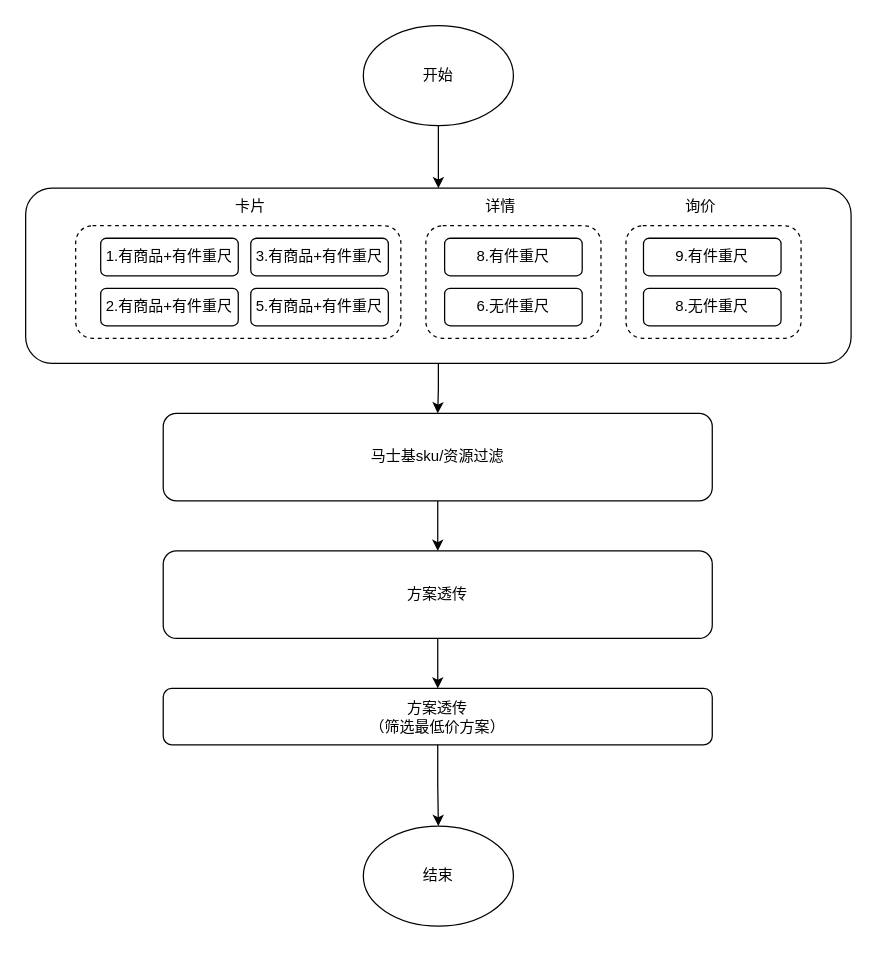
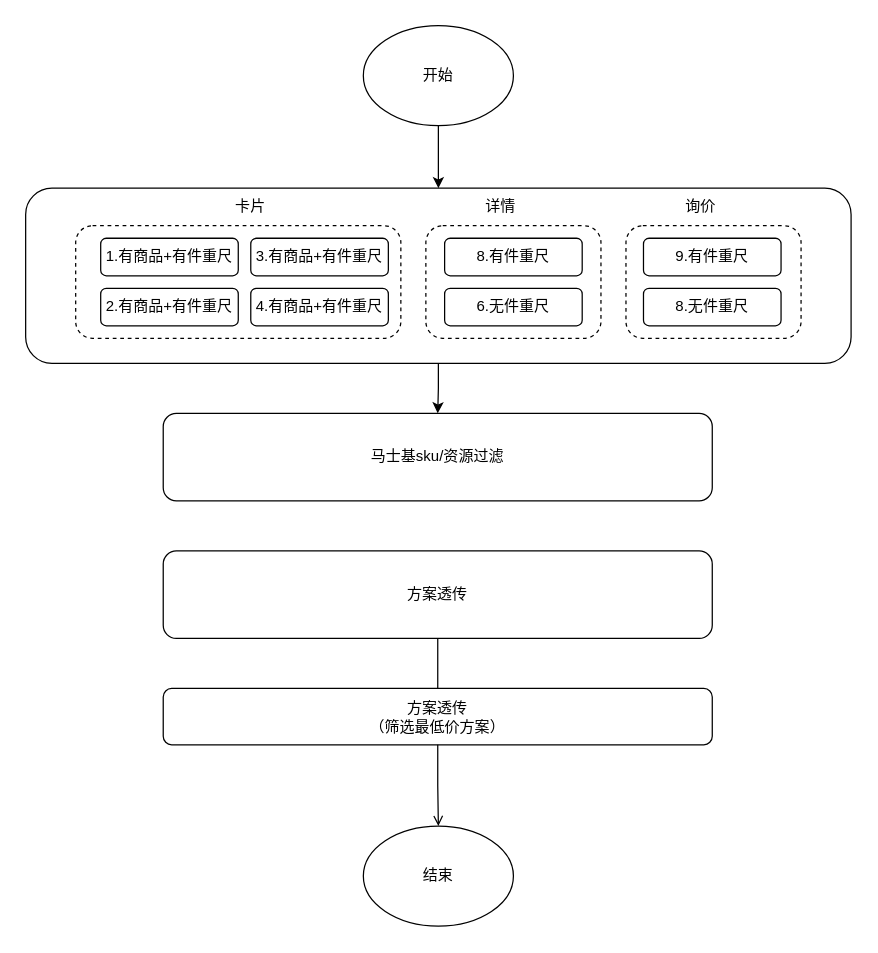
  <mxCell id="0" />
  <mxCell id="1" parent="0" />
  <mxCell id="2" value="" style="rounded=1;whiteSpace=wrap;html=1;fillColor=none;dashed=1;" vertex="1" parent="1"><mxGeometry x="340" y="180" width="140" height="90" as="geometry" /></mxCell>
  <mxCell id="3" value="" style="rounded=1;whiteSpace=wrap;html=1;fillColor=none;dashed=1;" vertex="1" parent="1"><mxGeometry x="500" y="180" width="140" height="90" as="geometry" /></mxCell>
  <mxCell id="4" value="&lt;div class=&quot;lake-content&quot;&gt;&lt;span class=&quot;ne-text&quot;&gt;1.有商品+有件重尺&lt;/span&gt;&lt;/div&gt;" style="rounded=1;whiteSpace=wrap;html=1;fillColor=none;" vertex="1" parent="1"><mxGeometry x="80" y="190" width="110" height="30" as="geometry" /></mxCell>
  <mxCell id="5" value="&lt;div class=&quot;lake-content&quot;&gt;&lt;span class=&quot;ne-text&quot;&gt;2.有商品+有件重尺&lt;/span&gt;&lt;/div&gt;" style="rounded=1;whiteSpace=wrap;html=1;fillColor=none;" vertex="1" parent="1"><mxGeometry x="80" y="230" width="110" height="30" as="geometry" /></mxCell>
  <mxCell id="6" value="&lt;div class=&quot;lake-content&quot;&gt;&lt;span class=&quot;ne-text&quot;&gt;3.有商品+有件重尺&lt;/span&gt;&lt;/div&gt;" style="rounded=1;whiteSpace=wrap;html=1;fillColor=none;" vertex="1" parent="1"><mxGeometry x="200" y="190" width="110" height="30" as="geometry" /></mxCell>
- <mxCell id="7" value="&lt;div class=&quot;lake-content&quot;&gt;&lt;span class=&quot;ne-text&quot;&gt;5.有商品+有件重尺&lt;/span&gt;&lt;/div&gt;" style="rounded=1;whiteSpace=wrap;html=1;fillColor=none;" vertex="1" parent="1"><mxGeometry x="200" y="230" width="110" height="30" as="geometry" /></mxCell>
+ <mxCell id="7" value="&lt;div class=&quot;lake-content&quot;&gt;&lt;span class=&quot;ne-text&quot;&gt;4.有商品+有件重尺&lt;/span&gt;&lt;/div&gt;" style="rounded=1;whiteSpace=wrap;html=1;fillColor=none;" vertex="1" parent="1"><mxGeometry x="200" y="230" width="110" height="30" as="geometry" /></mxCell>
  <mxCell id="8" value="&lt;div class=&quot;lake-content&quot;&gt;&lt;span class=&quot;ne-text&quot;&gt;8.有件重尺&lt;/span&gt;&lt;/div&gt;" style="rounded=1;whiteSpace=wrap;html=1;fillColor=none;" vertex="1" parent="1"><mxGeometry x="355" y="190" width="110" height="30" as="geometry" /></mxCell>
  <mxCell id="9" value="&lt;div class=&quot;lake-content&quot;&gt;&lt;span class=&quot;ne-text&quot;&gt;6.无件重尺&lt;/span&gt;&lt;/div&gt;" style="rounded=1;whiteSpace=wrap;html=1;fillColor=none;" vertex="1" parent="1"><mxGeometry x="355" y="230" width="110" height="30" as="geometry" /></mxCell>
  <mxCell id="10" value="&lt;div class=&quot;lake-content&quot;&gt;&lt;span class=&quot;ne-text&quot;&gt;9.有件重尺&lt;/span&gt;&lt;/div&gt;" style="rounded=1;whiteSpace=wrap;html=1;fillColor=none;" vertex="1" parent="1"><mxGeometry x="514" y="190" width="110" height="30" as="geometry" /></mxCell>
  <mxCell id="11" value="&lt;div class=&quot;lake-content&quot;&gt;&lt;span class=&quot;ne-text&quot;&gt;8.无件重尺&lt;/span&gt;&lt;/div&gt;" style="rounded=1;whiteSpace=wrap;html=1;fillColor=none;" vertex="1" parent="1"><mxGeometry x="514" y="230" width="110" height="30" as="geometry" /></mxCell>
  <mxCell id="12" value="" style="rounded=1;whiteSpace=wrap;html=1;fillColor=none;dashed=1;" vertex="1" parent="1"><mxGeometry x="60" y="180" width="260" height="90" as="geometry" /></mxCell>
  <mxCell id="13" value="卡片" style="text;html=1;align=center;verticalAlign=middle;whiteSpace=wrap;rounded=0;" vertex="1" parent="1"><mxGeometry x="170" y="150" width="60" height="30" as="geometry" /></mxCell>
  <mxCell id="14" value="详情" style="text;html=1;align=center;verticalAlign=middle;whiteSpace=wrap;rounded=0;" vertex="1" parent="1"><mxGeometry x="370" y="150" width="60" height="30" as="geometry" /></mxCell>
  <mxCell id="15" value="询价" style="text;html=1;align=center;verticalAlign=middle;whiteSpace=wrap;rounded=0;" vertex="1" parent="1"><mxGeometry x="530" y="150" width="60" height="30" as="geometry" /></mxCell>
  <mxCell id="16" style="edgeStyle=orthogonalEdgeStyle;rounded=0;orthogonalLoop=1;jettySize=auto;html=1;exitX=0.5;exitY=1;exitDx=0;exitDy=0;entryX=0.5;entryY=0;entryDx=0;entryDy=0;" edge="1" parent="1" source="17" target="19"><mxGeometry relative="1" as="geometry" /></mxCell>
  <mxCell id="17" value="" style="rounded=1;whiteSpace=wrap;html=1;fillColor=none;" vertex="1" parent="1"><mxGeometry x="20" y="150" width="660" height="140" as="geometry" /></mxCell>
- <mxCell id="18" style="edgeStyle=orthogonalEdgeStyle;rounded=0;orthogonalLoop=1;jettySize=auto;html=1;exitX=0.5;exitY=1;exitDx=0;exitDy=0;entryX=0.5;entryY=0;entryDx=0;entryDy=0;" edge="1" parent="1" source="19" target="21"><mxGeometry relative="1" as="geometry" /></mxCell>
  <mxCell id="19" value="马士基sku/资源过滤" style="rounded=1;whiteSpace=wrap;html=1;fillColor=none;" vertex="1" parent="1"><mxGeometry x="130" y="330" width="439" height="70" as="geometry" /></mxCell>
- <mxCell id="20" style="edgeStyle=orthogonalEdgeStyle;rounded=0;orthogonalLoop=1;jettySize=auto;html=1;exitX=0.5;exitY=1;exitDx=0;exitDy=0;entryX=0.5;entryY=0;entryDx=0;entryDy=0;" edge="1" parent="1" source="21" target="23"><mxGeometry relative="1" as="geometry" /></mxCell>
+ <mxCell id="20" style="edgeStyle=orthogonalEdgeStyle;rounded=0;orthogonalLoop=1;jettySize=auto;html=1;exitX=0.5;exitY=1;exitDx=0;exitDy=0;entryX=0.5;entryY=0;entryDx=0;entryDy=0;endArrow=none;" edge="1" parent="1" source="21" target="23"><mxGeometry relative="1" as="geometry" /></mxCell>
  <mxCell id="21" value="方案透传" style="rounded=1;whiteSpace=wrap;html=1;fillColor=none;" vertex="1" parent="1"><mxGeometry x="130" y="440" width="439" height="70" as="geometry" /></mxCell>
- <mxCell id="22" value="" style="edgeStyle=orthogonalEdgeStyle;rounded=0;orthogonalLoop=1;jettySize=auto;html=1;" edge="1" parent="1" source="23" target="26"><mxGeometry relative="1" as="geometry" /></mxCell>
+ <mxCell id="22" value="" style="edgeStyle=orthogonalEdgeStyle;rounded=0;orthogonalLoop=1;jettySize=auto;html=1;endArrow=open;" edge="1" parent="1" source="23" target="26"><mxGeometry relative="1" as="geometry" /></mxCell>
  <mxCell id="23" value="方案透传&lt;div&gt;（筛选最低价方案）&lt;/div&gt;" style="rounded=1;whiteSpace=wrap;html=1;fillColor=none;" vertex="1" parent="1"><mxGeometry x="130" y="550" width="439" height="45" as="geometry" /></mxCell>
  <mxCell id="24" style="edgeStyle=orthogonalEdgeStyle;rounded=0;orthogonalLoop=1;jettySize=auto;html=1;exitX=0.5;exitY=1;exitDx=0;exitDy=0;entryX=0.5;entryY=0;entryDx=0;entryDy=0;" edge="1" parent="1" source="25" target="17"><mxGeometry relative="1" as="geometry" /></mxCell>
  <mxCell id="25" value="开始" style="ellipse;whiteSpace=wrap;html=1;fillColor=none;" vertex="1" parent="1"><mxGeometry x="290" y="20" width="120" height="80" as="geometry" /></mxCell>
  <mxCell id="26" value="结束" style="ellipse;whiteSpace=wrap;html=1;fillColor=none;" vertex="1" parent="1"><mxGeometry x="290" y="660" width="120" height="80" as="geometry" /></mxCell>
